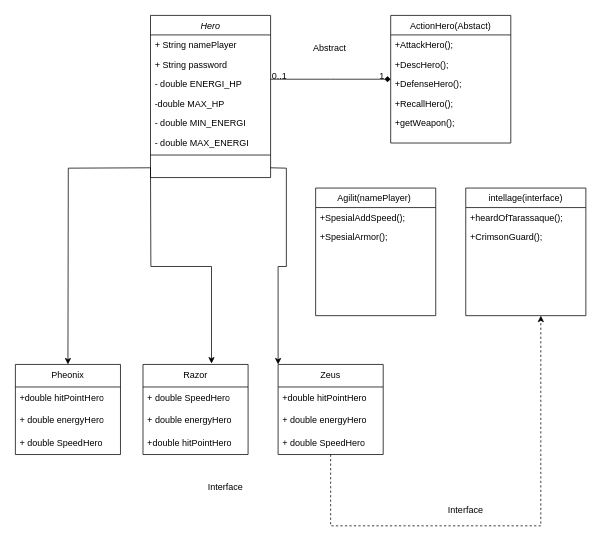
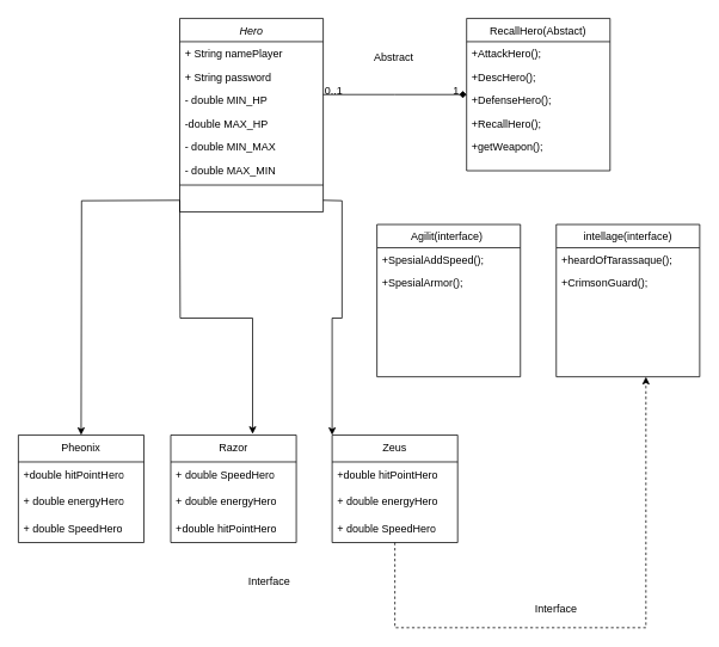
  <mxCell id="0" />
  <mxCell id="1" parent="0" />
  <mxCell id="2" value="Hero" style="swimlane;fontStyle=2;align=center;verticalAlign=top;childLayout=stackLayout;horizontal=1;startSize=26;horizontalStack=0;resizeParent=1;resizeLast=0;collapsible=1;marginBottom=0;rounded=0;shadow=0;strokeWidth=1;" parent="1" vertex="1"><mxGeometry x="200" y="20" width="160" height="216" as="geometry"><mxRectangle x="230" y="140" width="160" height="26" as="alternateBounds" /></mxGeometry></mxCell>
  <mxCell id="3" value="+ String namePlayer" style="text;align=left;verticalAlign=top;spacingLeft=4;spacingRight=4;overflow=hidden;rotatable=0;points=[[0,0.5],[1,0.5]];portConstraint=eastwest;" parent="2" vertex="1"><mxGeometry y="26" width="160" height="26" as="geometry" /></mxCell>
  <mxCell id="4" value="+ String password" style="text;align=left;verticalAlign=top;spacingLeft=4;spacingRight=4;overflow=hidden;rotatable=0;points=[[0,0.5],[1,0.5]];portConstraint=eastwest;rounded=0;shadow=0;html=0;" parent="2" vertex="1"><mxGeometry y="52" width="160" height="26" as="geometry" /></mxCell>
- <mxCell id="5" value="- double ENERGI_HP" style="text;align=left;verticalAlign=top;spacingLeft=4;spacingRight=4;overflow=hidden;rotatable=0;points=[[0,0.5],[1,0.5]];portConstraint=eastwest;rounded=0;shadow=0;html=0;" parent="2" vertex="1"><mxGeometry y="78" width="160" height="26" as="geometry" /></mxCell>
+ <mxCell id="5" value="- double MIN_HP" style="text;align=left;verticalAlign=top;spacingLeft=4;spacingRight=4;overflow=hidden;rotatable=0;points=[[0,0.5],[1,0.5]];portConstraint=eastwest;rounded=0;shadow=0;html=0;" parent="2" vertex="1"><mxGeometry y="78" width="160" height="26" as="geometry" /></mxCell>
  <mxCell id="6" value="-double MAX_HP" style="text;align=left;verticalAlign=top;spacingLeft=4;spacingRight=4;overflow=hidden;rotatable=0;points=[[0,0.5],[1,0.5]];portConstraint=eastwest;rounded=0;shadow=0;html=0;" parent="2" vertex="1"><mxGeometry y="104" width="160" height="26" as="geometry" /></mxCell>
- <mxCell id="7" value="- double MIN_ENERGI" style="text;align=left;verticalAlign=top;spacingLeft=4;spacingRight=4;overflow=hidden;rotatable=0;points=[[0,0.5],[1,0.5]];portConstraint=eastwest;rounded=0;shadow=0;html=0;" parent="2" vertex="1"><mxGeometry y="130" width="160" height="26" as="geometry" /></mxCell>
- <mxCell id="8" value="- double MAX_ENERGI" style="text;align=left;verticalAlign=top;spacingLeft=4;spacingRight=4;overflow=hidden;rotatable=0;points=[[0,0.5],[1,0.5]];portConstraint=eastwest;rounded=0;shadow=0;html=0;" parent="2" vertex="1"><mxGeometry y="156" width="160" height="26" as="geometry" /></mxCell>
+ <mxCell id="7" value="- double MIN_MAX" style="text;align=left;verticalAlign=top;spacingLeft=4;spacingRight=4;overflow=hidden;rotatable=0;points=[[0,0.5],[1,0.5]];portConstraint=eastwest;rounded=0;shadow=0;html=0;" parent="2" vertex="1"><mxGeometry y="130" width="160" height="26" as="geometry" /></mxCell>
+ <mxCell id="8" value="- double MAX_MIN" style="text;align=left;verticalAlign=top;spacingLeft=4;spacingRight=4;overflow=hidden;rotatable=0;points=[[0,0.5],[1,0.5]];portConstraint=eastwest;rounded=0;shadow=0;html=0;" parent="2" vertex="1"><mxGeometry y="156" width="160" height="26" as="geometry" /></mxCell>
  <mxCell id="9" value="" style="line;html=1;strokeWidth=1;align=left;verticalAlign=middle;spacingTop=-1;spacingLeft=3;spacingRight=3;rotatable=0;labelPosition=right;points=[];portConstraint=eastwest;" parent="2" vertex="1"><mxGeometry y="182" width="160" height="8" as="geometry" /></mxCell>
- <mxCell id="10" value="ActionHero(Abstact)" style="swimlane;fontStyle=0;align=center;verticalAlign=top;childLayout=stackLayout;horizontal=1;startSize=26;horizontalStack=0;resizeParent=1;resizeLast=0;collapsible=1;marginBottom=0;rounded=0;shadow=0;strokeWidth=1;" parent="1" vertex="1"><mxGeometry x="520" y="20" width="160" height="170" as="geometry"><mxRectangle x="550" y="140" width="160" height="26" as="alternateBounds" /></mxGeometry></mxCell>
+ <mxCell id="10" value="RecallHero(Abstact)" style="swimlane;fontStyle=0;align=center;verticalAlign=top;childLayout=stackLayout;horizontal=1;startSize=26;horizontalStack=0;resizeParent=1;resizeLast=0;collapsible=1;marginBottom=0;rounded=0;shadow=0;strokeWidth=1;" parent="1" vertex="1"><mxGeometry x="520" y="20" width="160" height="170" as="geometry"><mxRectangle x="550" y="140" width="160" height="26" as="alternateBounds" /></mxGeometry></mxCell>
  <mxCell id="11" value="+AttackHero();" style="text;align=left;verticalAlign=top;spacingLeft=4;spacingRight=4;overflow=hidden;rotatable=0;points=[[0,0.5],[1,0.5]];portConstraint=eastwest;rounded=0;shadow=0;html=0;" parent="10" vertex="1"><mxGeometry y="26" width="160" height="26" as="geometry" /></mxCell>
  <mxCell id="12" value="+DescHero();" style="text;align=left;verticalAlign=top;spacingLeft=4;spacingRight=4;overflow=hidden;rotatable=0;points=[[0,0.5],[1,0.5]];portConstraint=eastwest;rounded=0;shadow=0;html=0;" parent="10" vertex="1"><mxGeometry y="52" width="160" height="26" as="geometry" /></mxCell>
  <mxCell id="13" value="+DefenseHero();" style="text;align=left;verticalAlign=top;spacingLeft=4;spacingRight=4;overflow=hidden;rotatable=0;points=[[0,0.5],[1,0.5]];portConstraint=eastwest;rounded=0;shadow=0;html=0;" parent="10" vertex="1"><mxGeometry y="78" width="160" height="26" as="geometry" /></mxCell>
  <mxCell id="14" value="+RecallHero();" style="text;align=left;verticalAlign=top;spacingLeft=4;spacingRight=4;overflow=hidden;rotatable=0;points=[[0,0.5],[1,0.5]];portConstraint=eastwest;rounded=0;shadow=0;html=0;" parent="10" vertex="1"><mxGeometry y="104" width="160" height="26" as="geometry" /></mxCell>
  <mxCell id="15" value="+getWeapon();" style="text;align=left;verticalAlign=top;spacingLeft=4;spacingRight=4;overflow=hidden;rotatable=0;points=[[0,0.5],[1,0.5]];portConstraint=eastwest;rounded=0;shadow=0;html=0;" parent="10" vertex="1"><mxGeometry y="130" width="160" height="26" as="geometry" /></mxCell>
  <mxCell id="16" value="" style="endArrow=diamond;shadow=0;strokeWidth=1;rounded=0;endFill=1;edgeStyle=elbowEdgeStyle;elbow=vertical;" parent="1" source="2" target="10" edge="1"><mxGeometry x="0.5" y="41" relative="1" as="geometry"><mxPoint x="360" y="92" as="sourcePoint" /><mxPoint x="520" y="92" as="targetPoint" /><mxPoint x="-40" y="32" as="offset" /></mxGeometry></mxCell>
  <mxCell id="17" value="0..1" style="resizable=0;align=left;verticalAlign=bottom;labelBackgroundColor=none;fontSize=12;" parent="16" connectable="0" vertex="1"><mxGeometry x="-1" relative="1" as="geometry"><mxPoint y="4" as="offset" /></mxGeometry></mxCell>
  <mxCell id="18" value="1" style="resizable=0;align=right;verticalAlign=bottom;labelBackgroundColor=none;fontSize=12;" parent="16" connectable="0" vertex="1"><mxGeometry x="1" relative="1" as="geometry"><mxPoint x="-7" y="4" as="offset" /></mxGeometry></mxCell>
- <mxCell id="19" value="Agilit(namePlayer) " style="swimlane;fontStyle=0;align=center;verticalAlign=top;childLayout=stackLayout;horizontal=1;startSize=26;horizontalStack=0;resizeParent=1;resizeLast=0;collapsible=1;marginBottom=0;rounded=0;shadow=0;strokeWidth=1;" parent="1" vertex="1"><mxGeometry x="420" y="250" width="160" height="170" as="geometry"><mxRectangle x="550" y="140" width="160" height="26" as="alternateBounds" /></mxGeometry></mxCell>
+ <mxCell id="19" value="Agilit(interface) " style="swimlane;fontStyle=0;align=center;verticalAlign=top;childLayout=stackLayout;horizontal=1;startSize=26;horizontalStack=0;resizeParent=1;resizeLast=0;collapsible=1;marginBottom=0;rounded=0;shadow=0;strokeWidth=1;" parent="1" vertex="1"><mxGeometry x="420" y="250" width="160" height="170" as="geometry"><mxRectangle x="550" y="140" width="160" height="26" as="alternateBounds" /></mxGeometry></mxCell>
  <mxCell id="20" value="+SpesialAddSpeed();" style="text;align=left;verticalAlign=top;spacingLeft=4;spacingRight=4;overflow=hidden;rotatable=0;points=[[0,0.5],[1,0.5]];portConstraint=eastwest;rounded=0;shadow=0;html=0;" parent="19" vertex="1"><mxGeometry y="26" width="160" height="26" as="geometry" /></mxCell>
  <mxCell id="21" value="+SpesialArmor();" style="text;align=left;verticalAlign=top;spacingLeft=4;spacingRight=4;overflow=hidden;rotatable=0;points=[[0,0.5],[1,0.5]];portConstraint=eastwest;rounded=0;shadow=0;html=0;" parent="19" vertex="1"><mxGeometry y="52" width="160" height="26" as="geometry" /></mxCell>
  <mxCell id="22" value="intellage(interface)" style="swimlane;fontStyle=0;align=center;verticalAlign=top;childLayout=stackLayout;horizontal=1;startSize=26;horizontalStack=0;resizeParent=1;resizeLast=0;collapsible=1;marginBottom=0;rounded=0;shadow=0;strokeWidth=1;" parent="1" vertex="1"><mxGeometry x="620" y="250" width="160" height="170" as="geometry"><mxRectangle x="550" y="140" width="160" height="26" as="alternateBounds" /></mxGeometry></mxCell>
  <mxCell id="23" value="+heardOfTarassaque();" style="text;align=left;verticalAlign=top;spacingLeft=4;spacingRight=4;overflow=hidden;rotatable=0;points=[[0,0.5],[1,0.5]];portConstraint=eastwest;rounded=0;shadow=0;html=0;" parent="22" vertex="1"><mxGeometry y="26" width="160" height="26" as="geometry" /></mxCell>
  <mxCell id="24" value="+CrimsonGuard();" style="text;align=left;verticalAlign=top;spacingLeft=4;spacingRight=4;overflow=hidden;rotatable=0;points=[[0,0.5],[1,0.5]];portConstraint=eastwest;rounded=0;shadow=0;html=0;" parent="22" vertex="1"><mxGeometry y="52" width="160" height="26" as="geometry" /></mxCell>
  <mxCell id="25" value="Razor" style="swimlane;fontStyle=0;childLayout=stackLayout;horizontal=1;startSize=30;horizontalStack=0;resizeParent=1;resizeParentMax=0;resizeLast=0;collapsible=1;marginBottom=0;whiteSpace=wrap;html=1;" parent="1" vertex="1"><mxGeometry x="190" y="485" width="140" height="120" as="geometry" /></mxCell>
  <mxCell id="26" value="+ double SpeedHero" style="text;strokeColor=none;fillColor=none;align=left;verticalAlign=middle;spacingLeft=4;spacingRight=4;overflow=hidden;points=[[0,0.5],[1,0.5]];portConstraint=eastwest;rotatable=0;whiteSpace=wrap;html=1;" parent="25" vertex="1"><mxGeometry y="30" width="140" height="30" as="geometry" /></mxCell>
  <mxCell id="27" value="+ double energyHero" style="text;strokeColor=none;fillColor=none;align=left;verticalAlign=middle;spacingLeft=4;spacingRight=4;overflow=hidden;points=[[0,0.5],[1,0.5]];portConstraint=eastwest;rotatable=0;whiteSpace=wrap;html=1;" parent="25" vertex="1"><mxGeometry y="60" width="140" height="30" as="geometry" /></mxCell>
  <mxCell id="28" value="+double hitPointHero" style="text;strokeColor=none;fillColor=none;align=left;verticalAlign=middle;spacingLeft=4;spacingRight=4;overflow=hidden;points=[[0,0.5],[1,0.5]];portConstraint=eastwest;rotatable=0;whiteSpace=wrap;html=1;" parent="25" vertex="1"><mxGeometry y="90" width="140" height="30" as="geometry" /></mxCell>
  <mxCell id="29" style="edgeStyle=orthogonalEdgeStyle;rounded=0;orthogonalLoop=1;jettySize=auto;html=1;entryX=0.652;entryY=-0.01;entryDx=0;entryDy=0;entryPerimeter=0;" parent="1" target="25" edge="1"><mxGeometry relative="1" as="geometry"><mxPoint x="200" y="223" as="sourcePoint" /></mxGeometry></mxCell>
  <mxCell id="30" style="edgeStyle=orthogonalEdgeStyle;rounded=0;orthogonalLoop=1;jettySize=auto;html=1;entryX=0.5;entryY=0;entryDx=0;entryDy=0;" parent="1" edge="1"><mxGeometry relative="1" as="geometry"><mxPoint x="90" y="485" as="targetPoint" /><mxPoint x="200" y="223" as="sourcePoint" /></mxGeometry></mxCell>
  <mxCell id="31" style="edgeStyle=orthogonalEdgeStyle;rounded=0;orthogonalLoop=1;jettySize=auto;html=1;dashed=1;" parent="1" source="32" edge="1"><mxGeometry relative="1" as="geometry"><mxPoint x="720" y="420" as="targetPoint" /><Array as="points"><mxPoint x="440" y="700" /><mxPoint x="720" y="700" /></Array></mxGeometry></mxCell>
  <mxCell id="32" value="Zeus" style="swimlane;fontStyle=0;childLayout=stackLayout;horizontal=1;startSize=30;horizontalStack=0;resizeParent=1;resizeParentMax=0;resizeLast=0;collapsible=1;marginBottom=0;whiteSpace=wrap;html=1;" parent="1" vertex="1"><mxGeometry x="370" y="485" width="140" height="120" as="geometry" /></mxCell>
  <mxCell id="33" value="+double hitPointHero" style="text;strokeColor=none;fillColor=none;align=left;verticalAlign=middle;spacingLeft=4;spacingRight=4;overflow=hidden;points=[[0,0.5],[1,0.5]];portConstraint=eastwest;rotatable=0;whiteSpace=wrap;html=1;" parent="32" vertex="1"><mxGeometry y="30" width="140" height="30" as="geometry" /></mxCell>
  <mxCell id="34" value="+ double energyHero" style="text;strokeColor=none;fillColor=none;align=left;verticalAlign=middle;spacingLeft=4;spacingRight=4;overflow=hidden;points=[[0,0.5],[1,0.5]];portConstraint=eastwest;rotatable=0;whiteSpace=wrap;html=1;" parent="32" vertex="1"><mxGeometry y="60" width="140" height="30" as="geometry" /></mxCell>
  <mxCell id="35" value="+ double SpeedHero" style="text;strokeColor=none;fillColor=none;align=left;verticalAlign=middle;spacingLeft=4;spacingRight=4;overflow=hidden;points=[[0,0.5],[1,0.5]];portConstraint=eastwest;rotatable=0;whiteSpace=wrap;html=1;" parent="32" vertex="1"><mxGeometry y="90" width="140" height="30" as="geometry" /></mxCell>
  <mxCell id="36" style="edgeStyle=orthogonalEdgeStyle;rounded=0;orthogonalLoop=1;jettySize=auto;html=1;entryX=0;entryY=0;entryDx=0;entryDy=0;" parent="1" target="32" edge="1"><mxGeometry relative="1" as="geometry"><mxPoint x="360" y="223" as="sourcePoint" /></mxGeometry></mxCell>
  <mxCell id="37" value="Pheonix" style="swimlane;fontStyle=0;childLayout=stackLayout;horizontal=1;startSize=30;horizontalStack=0;resizeParent=1;resizeParentMax=0;resizeLast=0;collapsible=1;marginBottom=0;whiteSpace=wrap;html=1;" parent="1" vertex="1"><mxGeometry x="20" y="485" width="140" height="120" as="geometry" /></mxCell>
  <mxCell id="38" value="+double hitPointHero" style="text;strokeColor=none;fillColor=none;align=left;verticalAlign=middle;spacingLeft=4;spacingRight=4;overflow=hidden;points=[[0,0.5],[1,0.5]];portConstraint=eastwest;rotatable=0;whiteSpace=wrap;html=1;" parent="37" vertex="1"><mxGeometry y="30" width="140" height="30" as="geometry" /></mxCell>
  <mxCell id="39" value="+ double energyHero" style="text;strokeColor=none;fillColor=none;align=left;verticalAlign=middle;spacingLeft=4;spacingRight=4;overflow=hidden;points=[[0,0.5],[1,0.5]];portConstraint=eastwest;rotatable=0;whiteSpace=wrap;html=1;" parent="37" vertex="1"><mxGeometry y="60" width="140" height="30" as="geometry" /></mxCell>
  <mxCell id="40" value="+ double SpeedHero" style="text;strokeColor=none;fillColor=none;align=left;verticalAlign=middle;spacingLeft=4;spacingRight=4;overflow=hidden;points=[[0,0.5],[1,0.5]];portConstraint=eastwest;rotatable=0;whiteSpace=wrap;html=1;" parent="37" vertex="1"><mxGeometry y="90" width="140" height="30" as="geometry" /></mxCell>
  <mxCell id="41" value="Abstract" style="text;html=1;strokeColor=none;fillColor=none;align=center;verticalAlign=middle;whiteSpace=wrap;rounded=0;" parent="1" vertex="1"><mxGeometry x="409" y="49" width="60" height="30" as="geometry" /></mxCell>
  <mxCell id="42" value="Interface" style="text;html=1;strokeColor=none;fillColor=none;align=center;verticalAlign=middle;whiteSpace=wrap;rounded=0;" parent="1" vertex="1"><mxGeometry x="590" y="664" width="60" height="30" as="geometry" /></mxCell>
  <mxCell id="43" value="Interface" style="text;html=1;strokeColor=none;fillColor=none;align=center;verticalAlign=middle;whiteSpace=wrap;rounded=0;" parent="1" vertex="1"><mxGeometry x="270" y="634" width="60" height="30" as="geometry" /></mxCell>
